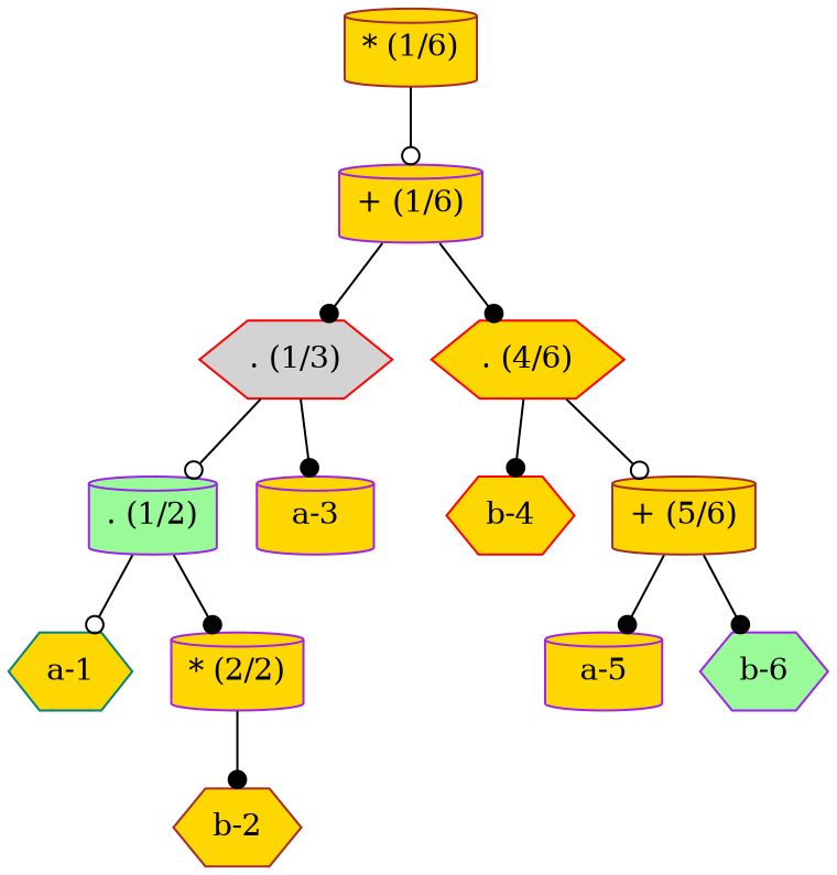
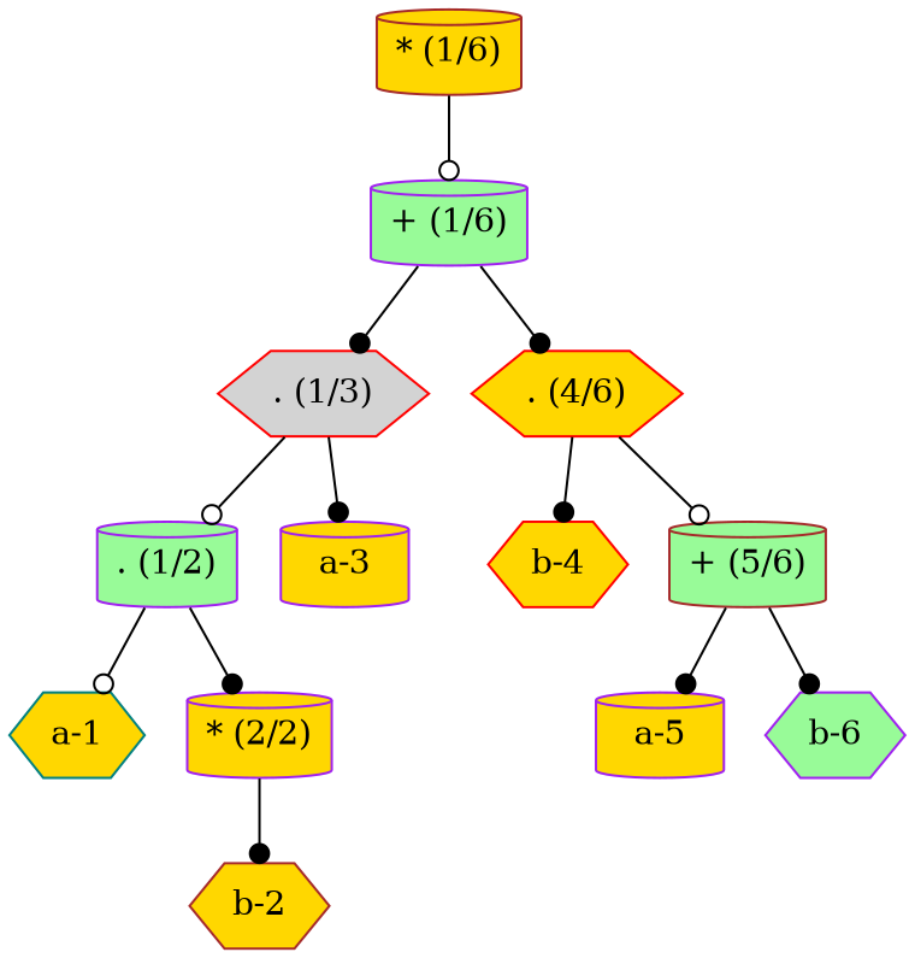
  digraph {
    node [color=purple fillcolor=gold shape=cylinder style=filled]
    edge [arrowhead=dot]
    n1 [color=brown label="* (1/6)"]
-   n2 [label="+ (1/6)"]
+   n2 [fillcolor=palegreen label="+ (1/6)"]
    n3 [color=red fillcolor=lightgrey label=". (1/3)" shape=hexagon]
    n4 [color=red label=". (4/6)" shape=hexagon]
    n5 [fillcolor=palegreen label=". (1/2)"]
    n6 [label="a-3"]
    n7 [color=red label="b-4" shape=hexagon]
-   n8 [color=brown label="+ (5/6)"]
+   n8 [color=brown fillcolor=palegreen label="+ (5/6)"]
    n9 [color=teal label="a-1" shape=hexagon]
    n10 [label="* (2/2)"]
    n11 [color=brown label="b-2" shape=hexagon]
    n12 [label="a-5"]
    n13 [fillcolor=palegreen label="b-6" shape=hexagon]
    n1 -> n2 [arrowhead=odot]
    n2 -> n3
    n2 -> n4
    n3 -> n5 [arrowhead=odot]
    n3 -> n6
    n4 -> n7
    n4 -> n8 [arrowhead=odot]
    n5 -> n9 [arrowhead=odot]
    n5 -> n10
    n8 -> n12
    n8 -> n13
    n10 -> n11
  }
